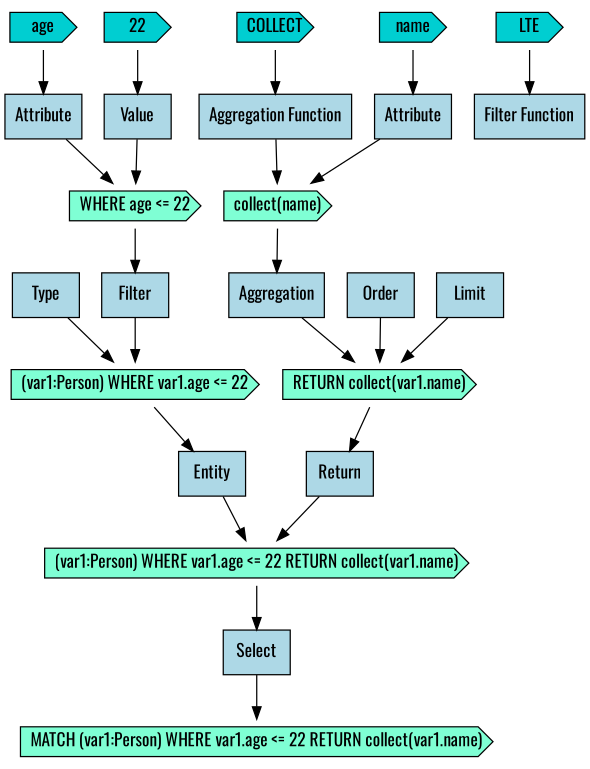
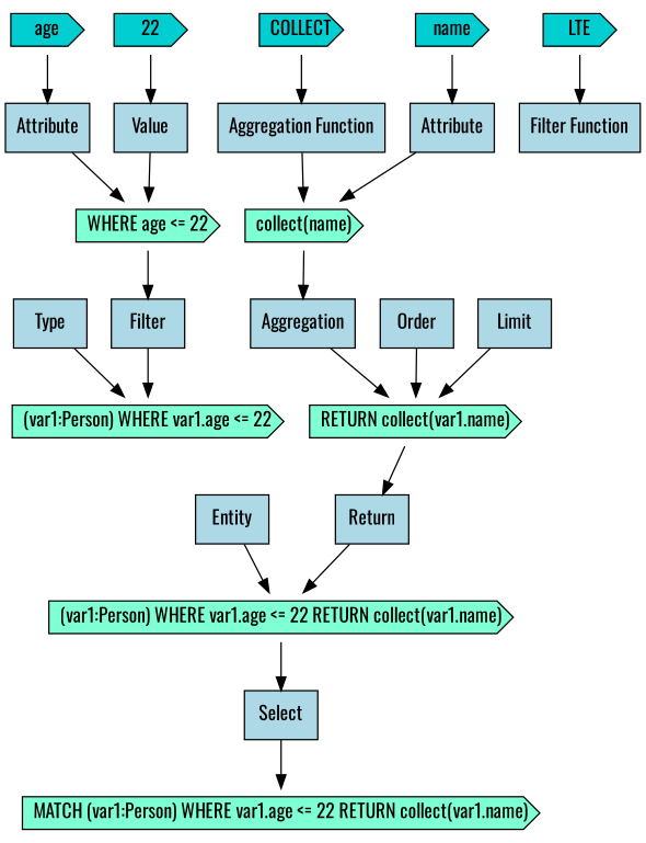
  digraph {
    fontname=Oswald
    node [fillcolor=lightblue fontname=Oswald shape=box style=filled]
    edge [fontname=Oswald]
    n1 [label=Select]
    n2 [fillcolor=aquamarine label="MATCH (var1:Person) WHERE var1.age <= 22 RETURN collect(var1.name)" shape=cds]
    n3 [label=Entity]
    n4 [fillcolor=aquamarine label="(var1:Person) WHERE var1.age <= 22 RETURN collect(var1.name)" shape=cds]
    n5 [label=Return]
    n6 [label=Type]
    n7 [fillcolor=aquamarine label="(var1:Person) WHERE var1.age <= 22" shape=cds]
    n8 [label=Filter]
    n9 [label=Aggregation]
    n10 [fillcolor=aquamarine label="RETURN collect(var1.name)" shape=cds]
    n11 [label=Order]
    n12 [label=Limit]
    n13 [label=Attribute]
    n14 [fillcolor=aquamarine label="WHERE age <= 22" shape=cds]
    n15 [label="Filter Function"]
    n16 [label=Value]
    n17 [label="Aggregation Function"]
    n18 [fillcolor=aquamarine label="collect(name)" shape=cds]
    n19 [label=Attribute]
    n20 [fillcolor=darkturquoise label=age shape=cds]
    n21 [fillcolor=darkturquoise label=LTE shape=cds]
    n22 [fillcolor=darkturquoise label=22 shape=cds]
    n23 [fillcolor=darkturquoise label=COLLECT shape=cds]
    n24 [fillcolor=darkturquoise label=name shape=cds]
    n1 -> n2
    n3 -> n4
    n4 -> n1
    n5 -> n4
    n6 -> n7
-   n7 -> n3
    n8 -> n7
    n9 -> n10
    n10 -> n5
    n11 -> n10
    n12 -> n10
    n13 -> n14
    n14 -> n8
    n16 -> n14
    n17 -> n18
    n18 -> n9
    n19 -> n18
    n20 -> n13
    n21 -> n15
    n22 -> n16
    n23 -> n17
    n24 -> n19
  }
